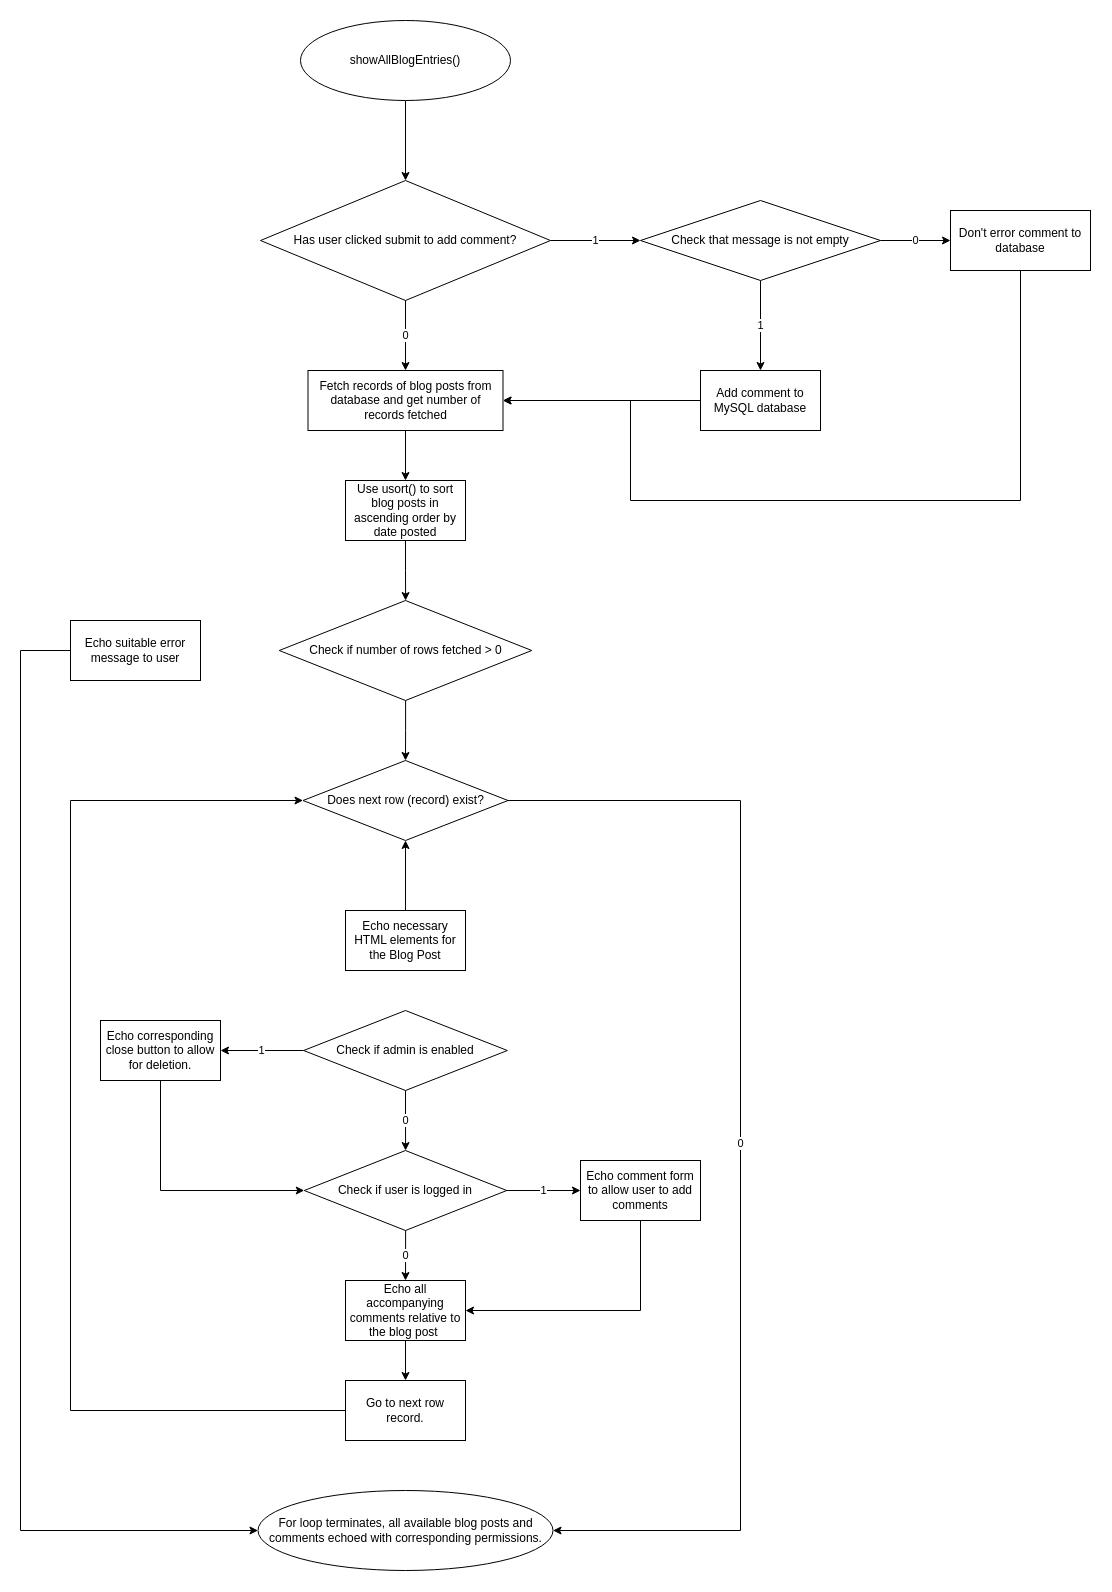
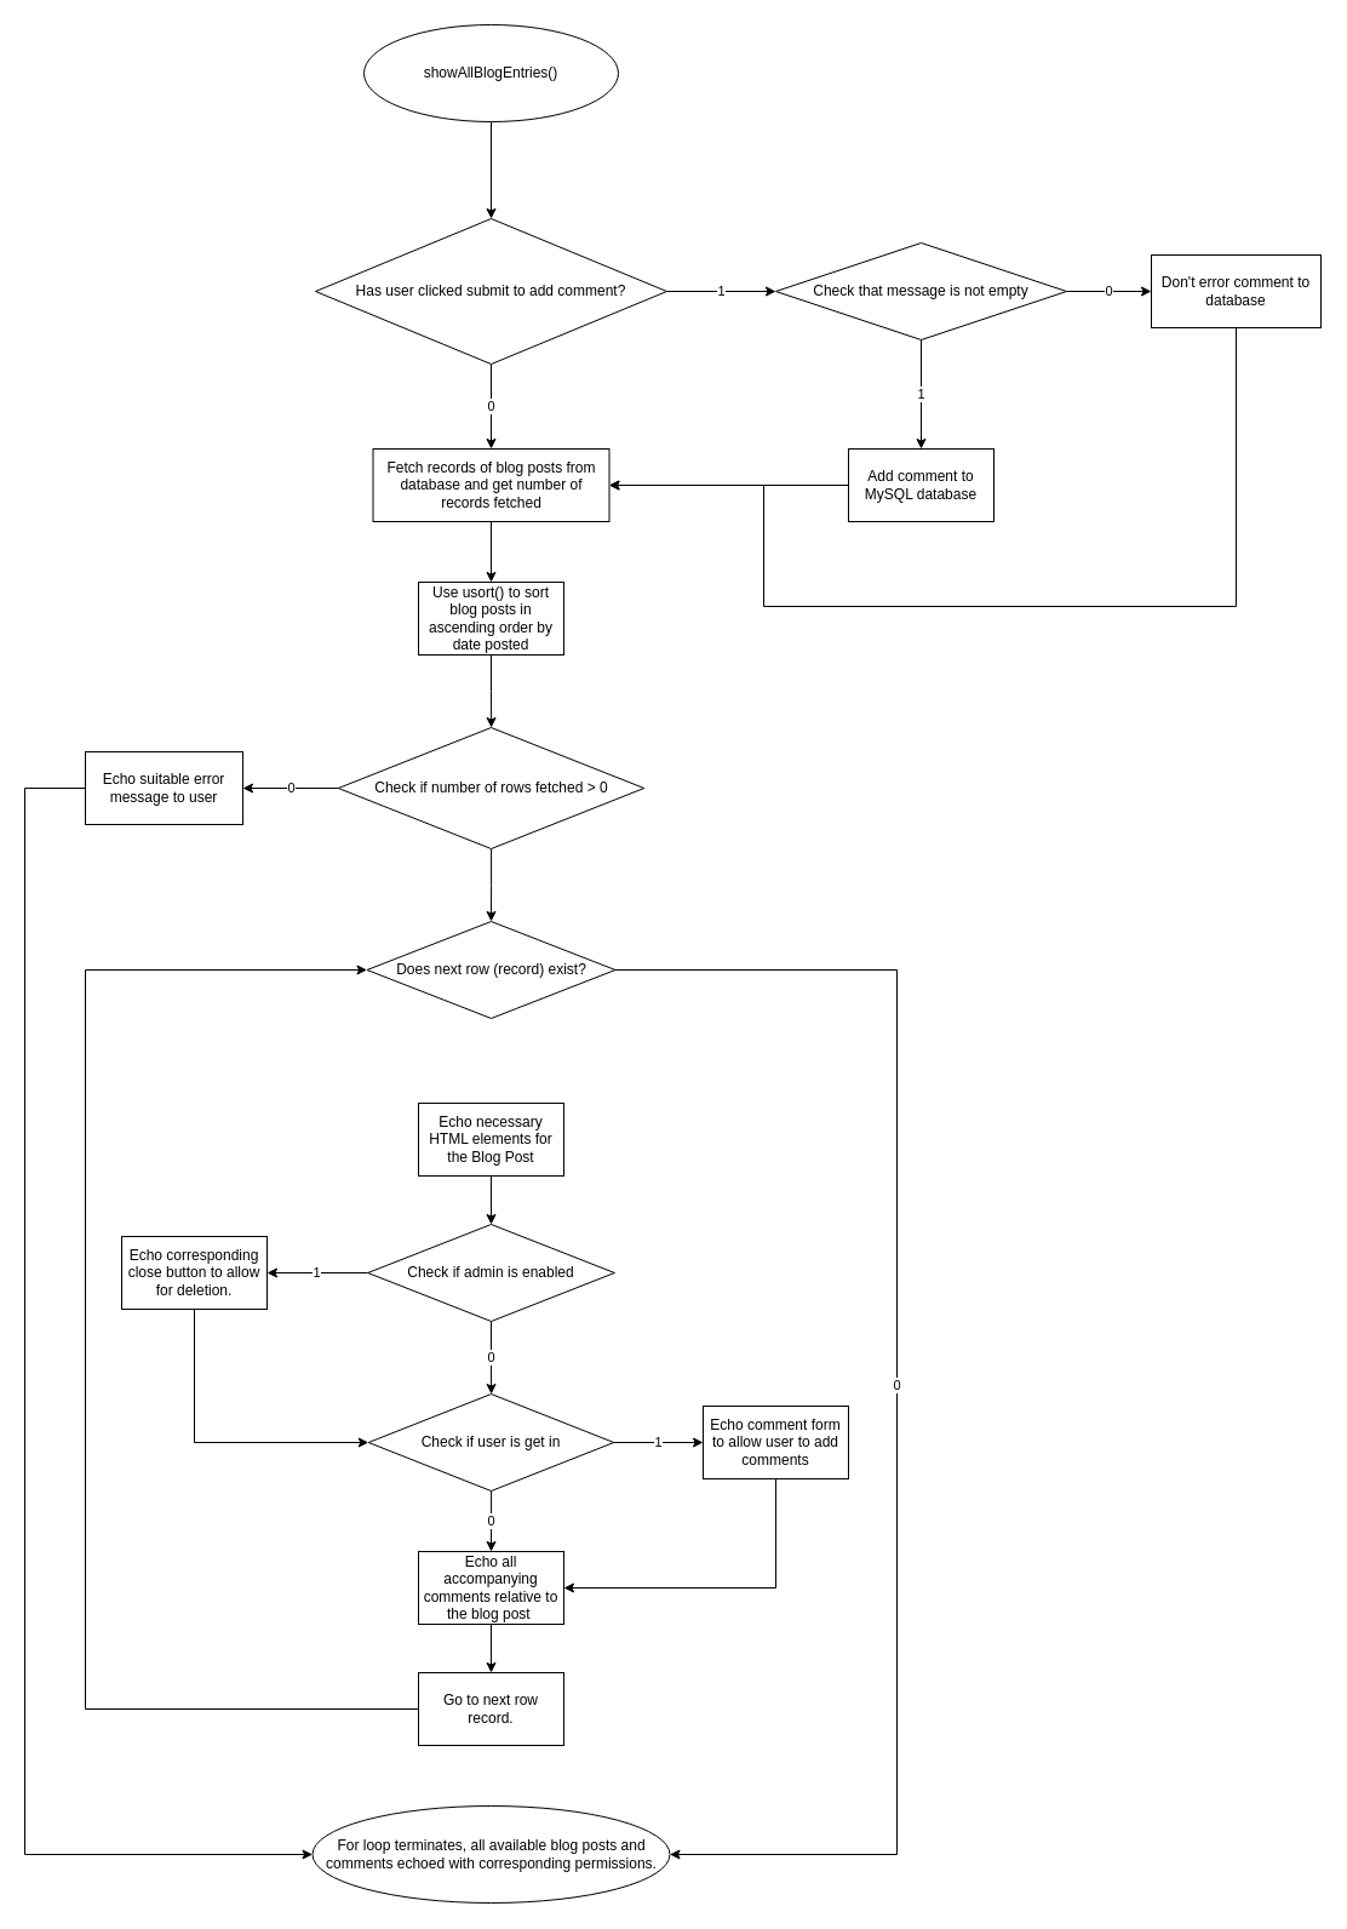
  <mxCell id="0" />
  <mxCell id="1" parent="0" />
  <mxCell id="2" value="" style="edgeStyle=orthogonalEdgeStyle;rounded=0;orthogonalLoop=1;jettySize=auto;html=1;" edge="1" parent="1" source="3" target="6"><mxGeometry relative="1" as="geometry" /></mxCell>
  <mxCell id="3" value="showAllBlogEntries()" style="ellipse;whiteSpace=wrap;html=1;" vertex="1" parent="1"><mxGeometry x="300" y="20" width="210" height="80" as="geometry" /></mxCell>
  <mxCell id="4" value="1" style="edgeStyle=orthogonalEdgeStyle;rounded=0;orthogonalLoop=1;jettySize=auto;html=1;" edge="1" parent="1" source="6" target="9"><mxGeometry relative="1" as="geometry" /></mxCell>
  <mxCell id="5" value="0" style="edgeStyle=orthogonalEdgeStyle;rounded=0;orthogonalLoop=1;jettySize=auto;html=1;" edge="1" parent="1" source="6" target="15"><mxGeometry x="0.011" relative="1" as="geometry"><mxPoint as="offset" /></mxGeometry></mxCell>
  <mxCell id="6" value="Has user clicked submit to add comment?" style="rhombus;whiteSpace=wrap;html=1;" vertex="1" parent="1"><mxGeometry x="260" y="180" width="290" height="120" as="geometry" /></mxCell>
  <mxCell id="7" value="1" style="edgeStyle=orthogonalEdgeStyle;rounded=0;orthogonalLoop=1;jettySize=auto;html=1;" edge="1" parent="1" source="9" target="11"><mxGeometry relative="1" as="geometry" /></mxCell>
  <mxCell id="8" value="0" style="edgeStyle=orthogonalEdgeStyle;rounded=0;orthogonalLoop=1;jettySize=auto;html=1;" edge="1" parent="1" source="9" target="13"><mxGeometry relative="1" as="geometry" /></mxCell>
  <mxCell id="9" value="Check that message is not empty" style="rhombus;whiteSpace=wrap;html=1;" vertex="1" parent="1"><mxGeometry x="640" y="200" width="240" height="80" as="geometry" /></mxCell>
  <mxCell id="10" style="edgeStyle=orthogonalEdgeStyle;rounded=0;orthogonalLoop=1;jettySize=auto;html=1;exitX=0;exitY=0.5;exitDx=0;exitDy=0;entryX=1;entryY=0.5;entryDx=0;entryDy=0;" edge="1" parent="1" source="11" target="15"><mxGeometry relative="1" as="geometry" /></mxCell>
  <mxCell id="11" value="Add comment to MySQL database" style="rounded=0;whiteSpace=wrap;html=1;" vertex="1" parent="1"><mxGeometry x="700" y="370" width="120" height="60" as="geometry" /></mxCell>
  <mxCell id="12" style="edgeStyle=orthogonalEdgeStyle;rounded=0;orthogonalLoop=1;jettySize=auto;html=1;entryX=1;entryY=0.5;entryDx=0;entryDy=0;" edge="1" parent="1" source="13" target="15"><mxGeometry relative="1" as="geometry"><Array as="points"><mxPoint x="1020" y="500" /><mxPoint x="630" y="500" /><mxPoint x="630" y="400" /></Array></mxGeometry></mxCell>
  <mxCell id="13" value="Don't error comment to database" style="rounded=0;whiteSpace=wrap;html=1;" vertex="1" parent="1"><mxGeometry x="950" y="210" width="140" height="60" as="geometry" /></mxCell>
  <mxCell id="14" value="" style="edgeStyle=orthogonalEdgeStyle;rounded=0;orthogonalLoop=1;jettySize=auto;html=1;" edge="1" parent="1" source="15" target="17"><mxGeometry relative="1" as="geometry" /></mxCell>
  <mxCell id="15" value="Fetch records of blog posts from database and get number of records fetched" style="rounded=0;whiteSpace=wrap;html=1;" vertex="1" parent="1"><mxGeometry x="307.5" y="370" width="195" height="60" as="geometry" /></mxCell>
  <mxCell id="16" value="" style="edgeStyle=orthogonalEdgeStyle;rounded=0;orthogonalLoop=1;jettySize=auto;html=1;" edge="1" parent="1" source="17" target="20"><mxGeometry relative="1" as="geometry" /></mxCell>
  <mxCell id="17" value="Use usort() to sort blog posts in ascending order by date posted" style="rounded=0;whiteSpace=wrap;html=1;" vertex="1" parent="1"><mxGeometry x="345" y="480" width="120" height="60" as="geometry" /></mxCell>
+ <mxCell id="18" value="0" style="edgeStyle=orthogonalEdgeStyle;rounded=0;orthogonalLoop=1;jettySize=auto;html=1;" edge="1" parent="1" source="20" target="22"><mxGeometry relative="1" as="geometry" /></mxCell>
  <mxCell id="19" value="" style="edgeStyle=orthogonalEdgeStyle;rounded=0;orthogonalLoop=1;jettySize=auto;html=1;" edge="1" parent="1" source="20" target="24"><mxGeometry relative="1" as="geometry" /></mxCell>
  <mxCell id="20" value="Check if number of rows fetched &amp;gt; 0" style="rhombus;whiteSpace=wrap;html=1;" vertex="1" parent="1"><mxGeometry x="278.75" y="600" width="252.5" height="100" as="geometry" /></mxCell>
  <mxCell id="21" style="edgeStyle=orthogonalEdgeStyle;rounded=0;orthogonalLoop=1;jettySize=auto;html=1;entryX=0;entryY=0.5;entryDx=0;entryDy=0;" edge="1" parent="1" source="22" target="41"><mxGeometry relative="1" as="geometry"><Array as="points"><mxPoint x="20" y="650" /><mxPoint x="20" y="1530" /></Array></mxGeometry></mxCell>
  <mxCell id="22" value="Echo suitable error message to user" style="rounded=0;whiteSpace=wrap;html=1;" vertex="1" parent="1"><mxGeometry x="70" y="620" width="130" height="60" as="geometry" /></mxCell>
  <mxCell id="23" value="0" style="edgeStyle=orthogonalEdgeStyle;rounded=0;orthogonalLoop=1;jettySize=auto;html=1;entryX=1;entryY=0.5;entryDx=0;entryDy=0;" edge="1" parent="1" source="24" target="41"><mxGeometry relative="1" as="geometry"><Array as="points"><mxPoint x="740" y="800" /><mxPoint x="740" y="1530" /></Array></mxGeometry></mxCell>
  <mxCell id="24" value="Does next row (record) exist?" style="rhombus;whiteSpace=wrap;html=1;" vertex="1" parent="1"><mxGeometry x="302.5" y="760" width="205" height="80" as="geometry" /></mxCell>
- <mxCell id="25" value="" style="edgeStyle=orthogonalEdgeStyle;rounded=0;orthogonalLoop=1;jettySize=auto;html=1;" edge="1" parent="1" source="26" target="24"><mxGeometry relative="1" as="geometry" /></mxCell>
+ <mxCell id="25" value="" style="edgeStyle=orthogonalEdgeStyle;rounded=0;orthogonalLoop=1;jettySize=auto;html=1;" edge="1" parent="1" source="26" target="29"><mxGeometry relative="1" as="geometry" /></mxCell>
  <mxCell id="26" value="Echo necessary HTML elements for the Blog Post" style="rounded=0;whiteSpace=wrap;html=1;" vertex="1" parent="1"><mxGeometry x="345" y="910" width="120" height="60" as="geometry" /></mxCell>
  <mxCell id="27" value="1" style="edgeStyle=orthogonalEdgeStyle;rounded=0;orthogonalLoop=1;jettySize=auto;html=1;" edge="1" parent="1" source="29" target="31"><mxGeometry relative="1" as="geometry" /></mxCell>
  <mxCell id="28" value="0" style="edgeStyle=orthogonalEdgeStyle;rounded=0;orthogonalLoop=1;jettySize=auto;html=1;" edge="1" parent="1" source="29" target="34"><mxGeometry relative="1" as="geometry" /></mxCell>
  <mxCell id="29" value="Check if admin is enabled" style="rhombus;whiteSpace=wrap;html=1;" vertex="1" parent="1"><mxGeometry x="303.13" y="1010" width="203.75" height="80" as="geometry" /></mxCell>
  <mxCell id="30" style="edgeStyle=orthogonalEdgeStyle;rounded=0;orthogonalLoop=1;jettySize=auto;html=1;entryX=0;entryY=0.5;entryDx=0;entryDy=0;" edge="1" parent="1" source="31" target="34"><mxGeometry relative="1" as="geometry"><Array as="points"><mxPoint x="160" y="1190" /></Array></mxGeometry></mxCell>
  <mxCell id="31" value="Echo corresponding close button to allow for deletion." style="rounded=0;whiteSpace=wrap;html=1;" vertex="1" parent="1"><mxGeometry x="100" y="1020" width="120" height="60" as="geometry" /></mxCell>
  <mxCell id="32" value="1" style="edgeStyle=orthogonalEdgeStyle;rounded=0;orthogonalLoop=1;jettySize=auto;html=1;" edge="1" parent="1" source="34" target="36"><mxGeometry relative="1" as="geometry" /></mxCell>
  <mxCell id="33" value="0" style="edgeStyle=orthogonalEdgeStyle;rounded=0;orthogonalLoop=1;jettySize=auto;html=1;" edge="1" parent="1" source="34" target="38"><mxGeometry relative="1" as="geometry" /></mxCell>
- <mxCell id="34" value="Check if user is logged in" style="rhombus;whiteSpace=wrap;html=1;" vertex="1" parent="1"><mxGeometry x="303.76" y="1150" width="202.49" height="80" as="geometry" /></mxCell>
+ <mxCell id="34" value="Check if user is get in" style="rhombus;whiteSpace=wrap;html=1;" vertex="1" parent="1"><mxGeometry x="303.76" y="1150" width="202.49" height="80" as="geometry" /></mxCell>
  <mxCell id="35" style="edgeStyle=orthogonalEdgeStyle;rounded=0;orthogonalLoop=1;jettySize=auto;html=1;entryX=1;entryY=0.5;entryDx=0;entryDy=0;" edge="1" parent="1" source="36" target="38"><mxGeometry relative="1" as="geometry"><Array as="points"><mxPoint x="640" y="1310" /></Array></mxGeometry></mxCell>
  <mxCell id="36" value="Echo comment form to allow user to add comments" style="rounded=0;whiteSpace=wrap;html=1;" vertex="1" parent="1"><mxGeometry x="580" y="1160" width="120" height="60" as="geometry" /></mxCell>
  <mxCell id="37" value="" style="edgeStyle=orthogonalEdgeStyle;rounded=0;orthogonalLoop=1;jettySize=auto;html=1;" edge="1" parent="1" source="38" target="40"><mxGeometry relative="1" as="geometry" /></mxCell>
  <mxCell id="38" value="Echo all accompanying comments relative to the blog post&amp;nbsp;" style="rounded=0;whiteSpace=wrap;html=1;" vertex="1" parent="1"><mxGeometry x="345.01" y="1280" width="120" height="60" as="geometry" /></mxCell>
  <mxCell id="39" style="edgeStyle=orthogonalEdgeStyle;rounded=0;orthogonalLoop=1;jettySize=auto;html=1;entryX=0;entryY=0.5;entryDx=0;entryDy=0;" edge="1" parent="1" source="40" target="24"><mxGeometry relative="1" as="geometry"><Array as="points"><mxPoint x="70" y="1410" /><mxPoint x="70" y="800" /></Array></mxGeometry></mxCell>
  <mxCell id="40" value="Go to next row record." style="rounded=0;whiteSpace=wrap;html=1;" vertex="1" parent="1"><mxGeometry x="345.01" y="1380" width="120" height="60" as="geometry" /></mxCell>
  <mxCell id="41" value="For loop terminates, all available blog posts and comments echoed with corresponding permissions." style="ellipse;whiteSpace=wrap;html=1;" vertex="1" parent="1"><mxGeometry x="257.51" y="1490" width="295" height="80" as="geometry" /></mxCell>
